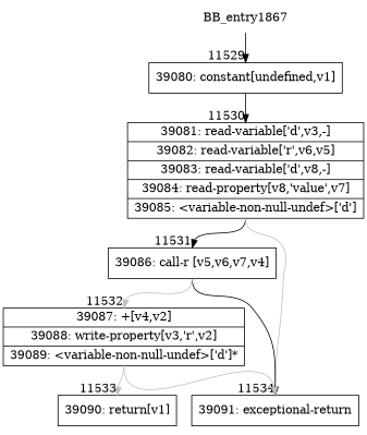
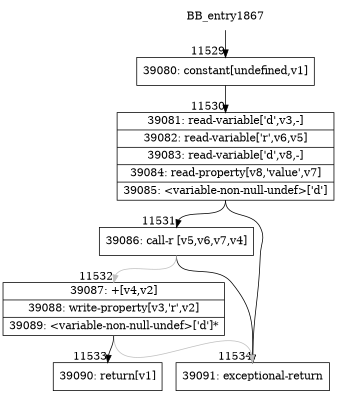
  digraph {
    rankdir=TD
    node [shape=record]
    edge [headport=n tailport=s]
    n1 [label=BB_entry1867 shape=none]
    n2 [label="{39080: constant[undefined,v1]}"]
    n3 [label="{39081: read-variable['d',v3,-]|39082: read-variable['r',v6,v5]|39083: read-variable['d',v8,-]|39084: read-property[v8,'value',v7]|39085: \<variable-non-null-undef\>['d']}"]
    n4 [label="{39086: call-r [v5,v6,v7,v4]}"]
    n5 [label="{39091: exceptional-return}"]
    n6 [label="{39087: +[v4,v2]|39088: write-property[v3,'r',v2]|39089: \<variable-non-null-undef\>['d']*}"]
    n7 [label="{39090: return[v1]}"]
    n1 -> n2 [headlabel="    11529"]
    n2 -> n3 [headlabel="      11530"]
    n3 -> n4 [headlabel="      11531"]
-   n3 -> n5 [color=gray headlabel="      11534"]
+   n3 -> n5 [color=black headlabel="      11534"]
    n4 -> n5 [color=black]
    n4 -> n6 [color=gray headlabel="      11532"]
    n6 -> n5 [color=gray]
-   n6 -> n7 [headlabel="      11533" color=gray]
+   n6 -> n7 [headlabel="      11533"]
  }
